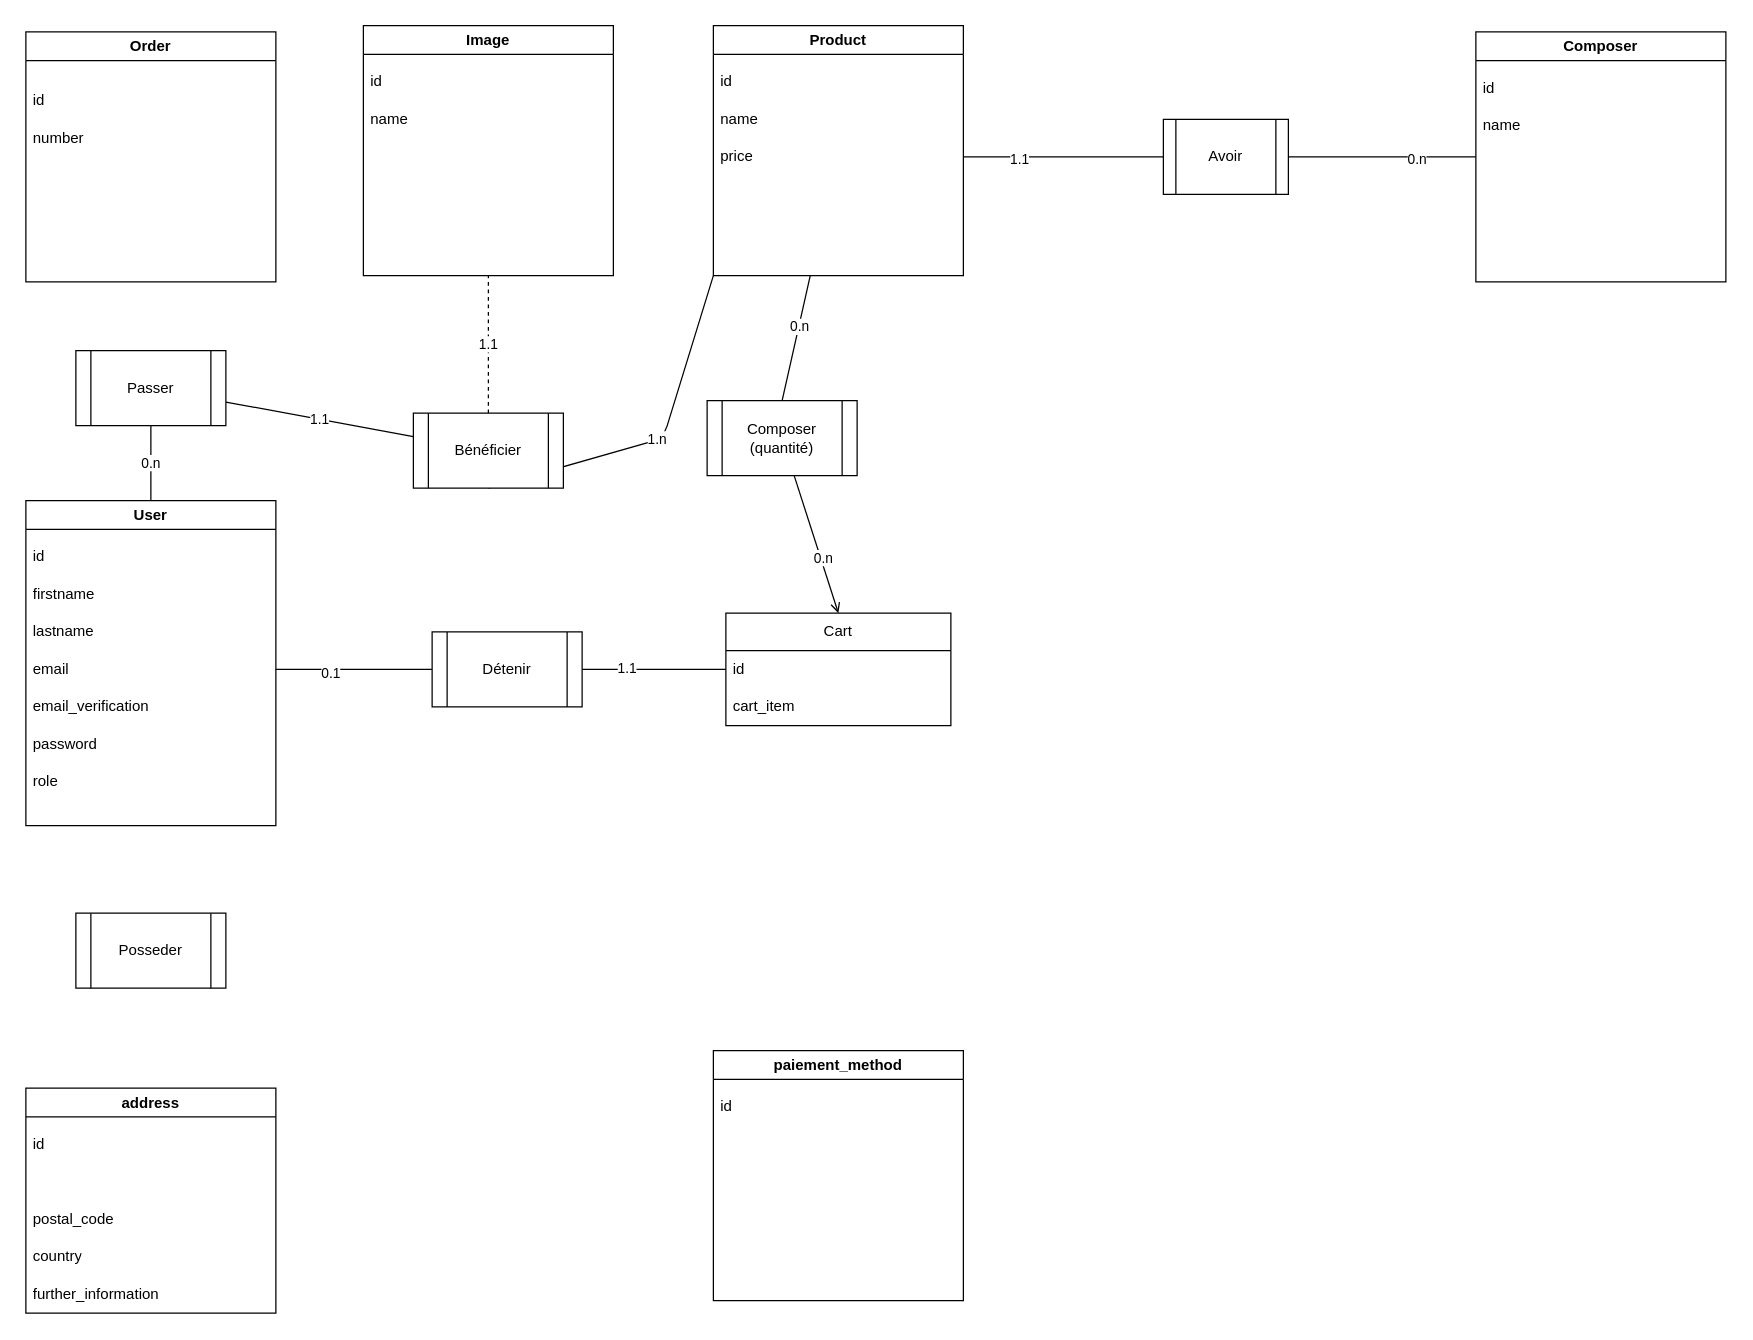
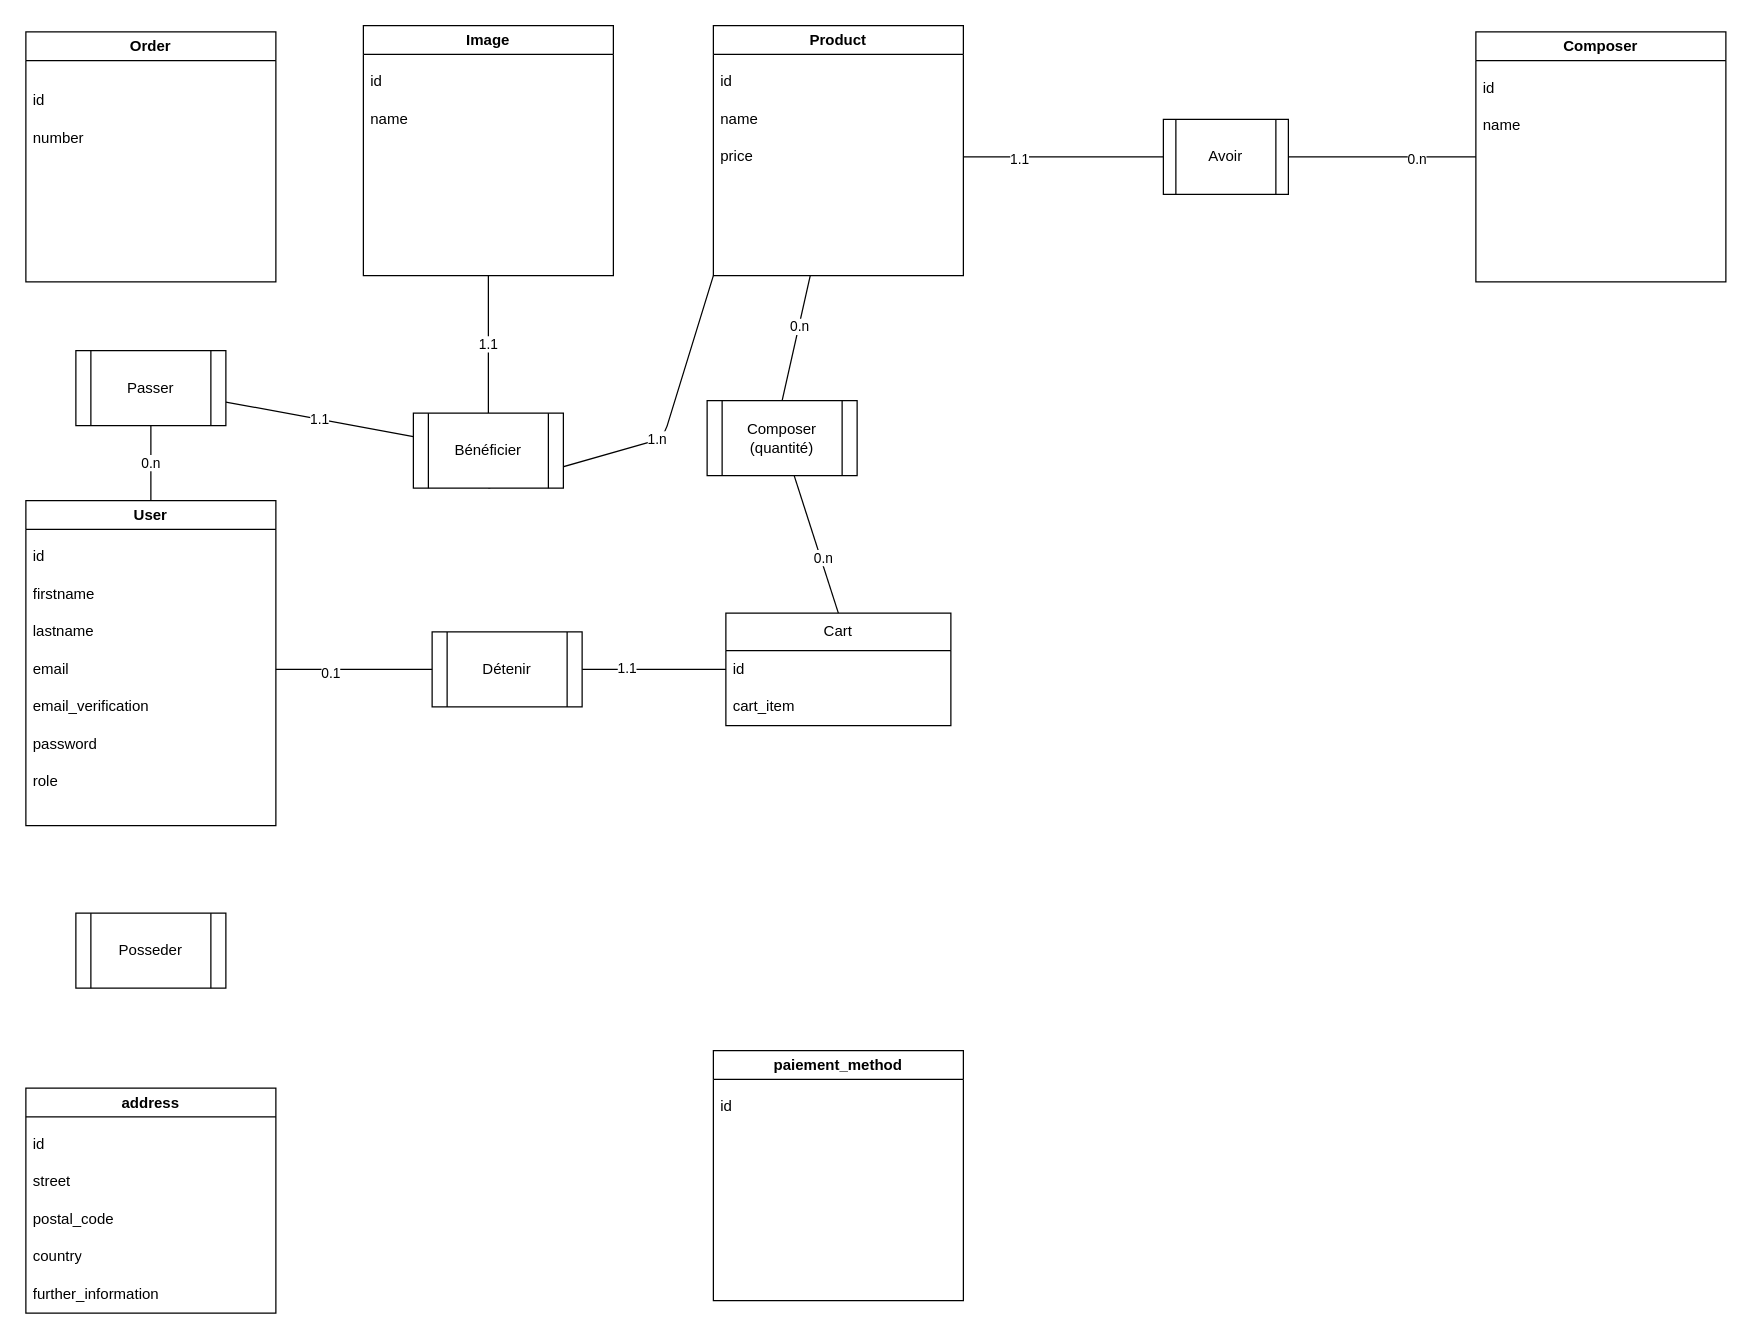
  <mxCell id="0" />
  <mxCell id="1" parent="0" />
  <mxCell id="2" value="User" style="swimlane;whiteSpace=wrap;html=1;" parent="1" vertex="1"><mxGeometry x="20" y="400" width="200" height="260" as="geometry" /></mxCell>
  <mxCell id="3" value="id" style="text;strokeColor=none;fillColor=none;align=left;verticalAlign=middle;spacingLeft=4;spacingRight=4;overflow=hidden;points=[[0,0.5],[1,0.5]];portConstraint=eastwest;rotatable=0;whiteSpace=wrap;html=1;" parent="2" vertex="1"><mxGeometry y="30" width="200" height="30" as="geometry" /></mxCell>
  <mxCell id="4" value="firstname" style="text;strokeColor=none;fillColor=none;align=left;verticalAlign=middle;spacingLeft=4;spacingRight=4;overflow=hidden;points=[[0,0.5],[1,0.5]];portConstraint=eastwest;rotatable=0;whiteSpace=wrap;html=1;" parent="2" vertex="1"><mxGeometry y="60" width="200" height="30" as="geometry" /></mxCell>
  <mxCell id="5" value="lastname" style="text;strokeColor=none;fillColor=none;align=left;verticalAlign=middle;spacingLeft=4;spacingRight=4;overflow=hidden;points=[[0,0.5],[1,0.5]];portConstraint=eastwest;rotatable=0;whiteSpace=wrap;html=1;" parent="2" vertex="1"><mxGeometry y="90" width="200" height="30" as="geometry" /></mxCell>
  <mxCell id="6" value="email" style="text;strokeColor=none;fillColor=none;align=left;verticalAlign=middle;spacingLeft=4;spacingRight=4;overflow=hidden;points=[[0,0.5],[1,0.5]];portConstraint=eastwest;rotatable=0;whiteSpace=wrap;html=1;" parent="2" vertex="1"><mxGeometry y="120" width="200" height="30" as="geometry" /></mxCell>
  <mxCell id="7" value="email_verification" style="text;strokeColor=none;fillColor=none;align=left;verticalAlign=middle;spacingLeft=4;spacingRight=4;overflow=hidden;points=[[0,0.5],[1,0.5]];portConstraint=eastwest;rotatable=0;whiteSpace=wrap;html=1;" parent="2" vertex="1"><mxGeometry y="150" width="200" height="30" as="geometry" /></mxCell>
  <mxCell id="8" value="password" style="text;strokeColor=none;fillColor=none;align=left;verticalAlign=middle;spacingLeft=4;spacingRight=4;overflow=hidden;points=[[0,0.5],[1,0.5]];portConstraint=eastwest;rotatable=0;whiteSpace=wrap;html=1;" parent="2" vertex="1"><mxGeometry y="180" width="200" height="30" as="geometry" /></mxCell>
  <mxCell id="9" value="role" style="text;strokeColor=none;fillColor=none;align=left;verticalAlign=middle;spacingLeft=4;spacingRight=4;overflow=hidden;points=[[0,0.5],[1,0.5]];portConstraint=eastwest;rotatable=0;whiteSpace=wrap;html=1;" parent="2" vertex="1"><mxGeometry y="210" width="200" height="30" as="geometry" /></mxCell>
  <mxCell id="10" style="edgeStyle=none;html=1;entryX=0.5;entryY=0;entryDx=0;entryDy=0;endArrow=none;endFill=0;" edge="1" parent="1" source="13" target="45"><mxGeometry relative="1" as="geometry" /></mxCell>
  <mxCell id="11" value="0.n" style="edgeLabel;html=1;align=center;verticalAlign=middle;resizable=0;points=[];" vertex="1" connectable="0" parent="10"><mxGeometry x="-0.2" relative="1" as="geometry"><mxPoint as="offset" /></mxGeometry></mxCell>
  <mxCell id="12" value="1.n" style="edgeStyle=none;html=1;exitX=0;exitY=1;exitDx=0;exitDy=0;entryX=0.5;entryY=1;entryDx=0;entryDy=0;endArrow=none;endFill=0;" edge="1" parent="1" source="13" target="55"><mxGeometry relative="1" as="geometry"><Array as="points"><mxPoint x="530" y="350" /></Array></mxGeometry></mxCell>
  <mxCell id="13" value="Product" style="swimlane;whiteSpace=wrap;html=1;" parent="1" vertex="1"><mxGeometry x="570" y="20" width="200" height="200" as="geometry" /></mxCell>
  <mxCell id="14" value="id" style="text;strokeColor=none;fillColor=none;align=left;verticalAlign=middle;spacingLeft=4;spacingRight=4;overflow=hidden;points=[[0,0.5],[1,0.5]];portConstraint=eastwest;rotatable=0;whiteSpace=wrap;html=1;" parent="13" vertex="1"><mxGeometry y="30" width="200" height="30" as="geometry" /></mxCell>
  <mxCell id="15" value="name" style="text;strokeColor=none;fillColor=none;align=left;verticalAlign=middle;spacingLeft=4;spacingRight=4;overflow=hidden;points=[[0,0.5],[1,0.5]];portConstraint=eastwest;rotatable=0;whiteSpace=wrap;html=1;" parent="13" vertex="1"><mxGeometry y="60" width="200" height="30" as="geometry" /></mxCell>
  <mxCell id="16" value="price" style="text;strokeColor=none;fillColor=none;align=left;verticalAlign=middle;spacingLeft=4;spacingRight=4;overflow=hidden;points=[[0,0.5],[1,0.5]];portConstraint=eastwest;rotatable=0;whiteSpace=wrap;html=1;" parent="13" vertex="1"><mxGeometry y="90" width="200" height="30" as="geometry" /></mxCell>
  <mxCell id="17" value="Cart" style="swimlane;fontStyle=0;childLayout=stackLayout;horizontal=1;startSize=30;horizontalStack=0;resizeParent=1;resizeParentMax=0;resizeLast=0;collapsible=1;marginBottom=0;whiteSpace=wrap;html=1;" parent="1" vertex="1"><mxGeometry x="580" y="490" width="180" height="90" as="geometry" /></mxCell>
  <mxCell id="18" value="id" style="text;strokeColor=none;fillColor=none;align=left;verticalAlign=middle;spacingLeft=4;spacingRight=4;overflow=hidden;points=[[0,0.5],[1,0.5]];portConstraint=eastwest;rotatable=0;whiteSpace=wrap;html=1;" parent="17" vertex="1"><mxGeometry y="30" width="180" height="30" as="geometry" /></mxCell>
  <mxCell id="19" value="cart_item" style="text;strokeColor=none;fillColor=none;align=left;verticalAlign=middle;spacingLeft=4;spacingRight=4;overflow=hidden;points=[[0,0.5],[1,0.5]];portConstraint=eastwest;rotatable=0;whiteSpace=wrap;html=1;" parent="17" vertex="1"><mxGeometry y="60" width="180" height="30" as="geometry" /></mxCell>
  <mxCell id="20" value="Composer" style="swimlane;whiteSpace=wrap;html=1;" parent="1" vertex="1"><mxGeometry x="1180" y="25" width="200" height="200" as="geometry" /></mxCell>
  <mxCell id="21" value="id" style="text;strokeColor=none;fillColor=none;align=left;verticalAlign=middle;spacingLeft=4;spacingRight=4;overflow=hidden;points=[[0,0.5],[1,0.5]];portConstraint=eastwest;rotatable=0;whiteSpace=wrap;html=1;" parent="20" vertex="1"><mxGeometry y="30" width="200" height="30" as="geometry" /></mxCell>
  <mxCell id="22" value="name" style="text;strokeColor=none;fillColor=none;align=left;verticalAlign=middle;spacingLeft=4;spacingRight=4;overflow=hidden;points=[[0,0.5],[1,0.5]];portConstraint=eastwest;rotatable=0;whiteSpace=wrap;html=1;" parent="20" vertex="1"><mxGeometry y="60" width="200" height="30" as="geometry" /></mxCell>
  <mxCell id="23" value="Order" style="swimlane;whiteSpace=wrap;html=1;" parent="1" vertex="1"><mxGeometry x="20" y="25" width="200" height="200" as="geometry" /></mxCell>
  <mxCell id="24" value="id" style="text;strokeColor=none;fillColor=none;align=left;verticalAlign=middle;spacingLeft=4;spacingRight=4;overflow=hidden;points=[[0,0.5],[1,0.5]];portConstraint=eastwest;rotatable=0;whiteSpace=wrap;html=1;" vertex="1" parent="23"><mxGeometry y="40" width="200" height="30" as="geometry" /></mxCell>
  <mxCell id="25" value="number" style="text;strokeColor=none;fillColor=none;align=left;verticalAlign=middle;spacingLeft=4;spacingRight=4;overflow=hidden;points=[[0,0.5],[1,0.5]];portConstraint=eastwest;rotatable=0;whiteSpace=wrap;html=1;" vertex="1" parent="23"><mxGeometry y="70" width="200" height="30" as="geometry" /></mxCell>
  <mxCell id="26" value="paiement_method" style="swimlane;whiteSpace=wrap;html=1;" parent="1" vertex="1"><mxGeometry x="570" y="840" width="200" height="200" as="geometry" /></mxCell>
  <mxCell id="27" value="id" style="text;strokeColor=none;fillColor=none;align=left;verticalAlign=middle;spacingLeft=4;spacingRight=4;overflow=hidden;points=[[0,0.5],[1,0.5]];portConstraint=eastwest;rotatable=0;whiteSpace=wrap;html=1;" vertex="1" parent="26"><mxGeometry y="30" width="200" height="30" as="geometry" /></mxCell>
  <mxCell id="28" value="address" style="swimlane;whiteSpace=wrap;html=1;" parent="1" vertex="1"><mxGeometry x="20" y="870" width="200" height="180" as="geometry" /></mxCell>
  <mxCell id="29" value="id" style="text;strokeColor=none;fillColor=none;align=left;verticalAlign=middle;spacingLeft=4;spacingRight=4;overflow=hidden;points=[[0,0.5],[1,0.5]];portConstraint=eastwest;rotatable=0;whiteSpace=wrap;html=1;" parent="28" vertex="1"><mxGeometry y="30" width="200" height="30" as="geometry" /></mxCell>
+ <mxCell id="30" value="street" style="text;strokeColor=none;fillColor=none;align=left;verticalAlign=middle;spacingLeft=4;spacingRight=4;overflow=hidden;points=[[0,0.5],[1,0.5]];portConstraint=eastwest;rotatable=0;whiteSpace=wrap;html=1;" parent="28" vertex="1"><mxGeometry y="60" width="200" height="30" as="geometry" /></mxCell>
  <mxCell id="31" value="postal_code" style="text;strokeColor=none;fillColor=none;align=left;verticalAlign=middle;spacingLeft=4;spacingRight=4;overflow=hidden;points=[[0,0.5],[1,0.5]];portConstraint=eastwest;rotatable=0;whiteSpace=wrap;html=1;" parent="28" vertex="1"><mxGeometry y="90" width="200" height="30" as="geometry" /></mxCell>
  <mxCell id="32" value="country" style="text;strokeColor=none;fillColor=none;align=left;verticalAlign=middle;spacingLeft=4;spacingRight=4;overflow=hidden;points=[[0,0.5],[1,0.5]];portConstraint=eastwest;rotatable=0;whiteSpace=wrap;html=1;" parent="28" vertex="1"><mxGeometry y="120" width="200" height="30" as="geometry" /></mxCell>
  <mxCell id="33" value="further_information" style="text;strokeColor=none;fillColor=none;align=left;verticalAlign=middle;spacingLeft=4;spacingRight=4;overflow=hidden;points=[[0,0.5],[1,0.5]];portConstraint=eastwest;rotatable=0;whiteSpace=wrap;html=1;" parent="28" vertex="1"><mxGeometry y="150" width="200" height="30" as="geometry" /></mxCell>
  <mxCell id="34" value="Image" style="swimlane;whiteSpace=wrap;html=1;" parent="1" vertex="1"><mxGeometry x="290" y="20" width="200" height="200" as="geometry" /></mxCell>
  <mxCell id="35" value="id" style="text;strokeColor=none;fillColor=none;align=left;verticalAlign=middle;spacingLeft=4;spacingRight=4;overflow=hidden;points=[[0,0.5],[1,0.5]];portConstraint=eastwest;rotatable=0;whiteSpace=wrap;html=1;" parent="34" vertex="1"><mxGeometry y="30" width="200" height="30" as="geometry" /></mxCell>
  <mxCell id="36" value="name" style="text;strokeColor=none;fillColor=none;align=left;verticalAlign=middle;spacingLeft=4;spacingRight=4;overflow=hidden;points=[[0,0.5],[1,0.5]];portConstraint=eastwest;rotatable=0;whiteSpace=wrap;html=1;" parent="34" vertex="1"><mxGeometry y="60" width="200" height="30" as="geometry" /></mxCell>
  <mxCell id="37" value="Posseder" style="shape=process;whiteSpace=wrap;html=1;backgroundOutline=1;" vertex="1" parent="1"><mxGeometry x="60" y="730" width="120" height="60" as="geometry" /></mxCell>
  <mxCell id="38" style="edgeStyle=none;html=1;entryX=0;entryY=0.5;entryDx=0;entryDy=0;endArrow=none;endFill=0;" edge="1" parent="1" source="40" target="20"><mxGeometry relative="1" as="geometry" /></mxCell>
  <mxCell id="39" value="0.n" style="edgeLabel;html=1;align=center;verticalAlign=middle;resizable=0;points=[];" vertex="1" connectable="0" parent="38"><mxGeometry x="0.356" y="-1" relative="1" as="geometry"><mxPoint as="offset" /></mxGeometry></mxCell>
  <mxCell id="40" value="Avoir" style="shape=process;whiteSpace=wrap;html=1;backgroundOutline=1;" vertex="1" parent="1"><mxGeometry x="930" y="95" width="100" height="60" as="geometry" /></mxCell>
  <mxCell id="41" style="edgeStyle=none;html=1;entryX=0;entryY=0.5;entryDx=0;entryDy=0;endArrow=none;endFill=0;" edge="1" parent="1" source="16" target="40"><mxGeometry relative="1" as="geometry" /></mxCell>
  <mxCell id="42" value="1.1" style="edgeLabel;html=1;align=center;verticalAlign=middle;resizable=0;points=[];" vertex="1" connectable="0" parent="41"><mxGeometry x="-0.444" y="-1" relative="1" as="geometry"><mxPoint as="offset" /></mxGeometry></mxCell>
- <mxCell id="43" style="edgeStyle=none;html=1;entryX=0.5;entryY=0;entryDx=0;entryDy=0;endArrow=open;endFill=0;" edge="1" parent="1" source="45" target="17"><mxGeometry relative="1" as="geometry" /></mxCell>
+ <mxCell id="43" style="edgeStyle=none;html=1;entryX=0.5;entryY=0;entryDx=0;entryDy=0;endArrow=none;endFill=0;" edge="1" parent="1" source="45" target="17"><mxGeometry relative="1" as="geometry" /></mxCell>
  <mxCell id="44" value="0.n" style="edgeLabel;html=1;align=center;verticalAlign=middle;resizable=0;points=[];" vertex="1" connectable="0" parent="43"><mxGeometry x="0.2" y="2" relative="1" as="geometry"><mxPoint as="offset" /></mxGeometry></mxCell>
  <mxCell id="45" value="Composer&lt;br&gt;(quantité)" style="shape=process;whiteSpace=wrap;html=1;backgroundOutline=1;" vertex="1" parent="1"><mxGeometry x="565" y="320" width="120" height="60" as="geometry" /></mxCell>
  <mxCell id="46" style="edgeStyle=none;html=1;endArrow=none;endFill=0;entryX=0;entryY=0.5;entryDx=0;entryDy=0;" edge="1" parent="1" source="48" target="18"><mxGeometry relative="1" as="geometry"><mxPoint x="520" y="590" as="targetPoint" /></mxGeometry></mxCell>
  <mxCell id="47" value="1.1" style="edgeLabel;html=1;align=center;verticalAlign=middle;resizable=0;points=[];" vertex="1" connectable="0" parent="46"><mxGeometry x="-0.391" y="2" relative="1" as="geometry"><mxPoint as="offset" /></mxGeometry></mxCell>
  <mxCell id="48" value="Détenir" style="shape=process;whiteSpace=wrap;html=1;backgroundOutline=1;" vertex="1" parent="1"><mxGeometry x="345" y="505" width="120" height="60" as="geometry" /></mxCell>
  <mxCell id="49" style="edgeStyle=none;html=1;entryX=0;entryY=0.5;entryDx=0;entryDy=0;endArrow=none;endFill=0;" edge="1" parent="1" source="6" target="48"><mxGeometry relative="1" as="geometry" /></mxCell>
  <mxCell id="50" value="0.1" style="edgeLabel;html=1;align=center;verticalAlign=middle;resizable=0;points=[];" vertex="1" connectable="0" parent="49"><mxGeometry x="-0.312" y="-2" relative="1" as="geometry"><mxPoint as="offset" /></mxGeometry></mxCell>
  <mxCell id="51" value="1.1" style="edgeStyle=none;html=1;endArrow=none;endFill=0;" edge="1" parent="1" source="53" target="55"><mxGeometry relative="1" as="geometry" /></mxCell>
  <mxCell id="52" value="0.n" style="edgeStyle=none;html=1;entryX=0.5;entryY=0;entryDx=0;entryDy=0;endArrow=none;endFill=0;" edge="1" parent="1" source="53" target="2"><mxGeometry relative="1" as="geometry"><Array as="points"><mxPoint x="120" y="380" /></Array></mxGeometry></mxCell>
  <mxCell id="53" value="Passer" style="shape=process;whiteSpace=wrap;html=1;backgroundOutline=1;" vertex="1" parent="1"><mxGeometry x="60" y="280" width="120" height="60" as="geometry" /></mxCell>
- <mxCell id="54" value="1.1" style="edgeStyle=none;html=1;exitX=0.5;exitY=0;exitDx=0;exitDy=0;entryX=0.5;entryY=1;entryDx=0;entryDy=0;endArrow=none;endFill=0;dashed=1;" edge="1" parent="1" source="55" target="34"><mxGeometry relative="1" as="geometry"><Array as="points"><mxPoint x="390" y="270" /></Array></mxGeometry></mxCell>
+ <mxCell id="54" value="1.1" style="edgeStyle=none;html=1;exitX=0.5;exitY=0;exitDx=0;exitDy=0;entryX=0.5;entryY=1;entryDx=0;entryDy=0;endArrow=none;endFill=0;" edge="1" parent="1" source="55" target="34"><mxGeometry relative="1" as="geometry"><Array as="points"><mxPoint x="390" y="270" /></Array></mxGeometry></mxCell>
  <mxCell id="55" value="Bénéficier" style="shape=process;whiteSpace=wrap;html=1;backgroundOutline=1;" vertex="1" parent="1"><mxGeometry x="330" y="330" width="120" height="60" as="geometry" /></mxCell>
